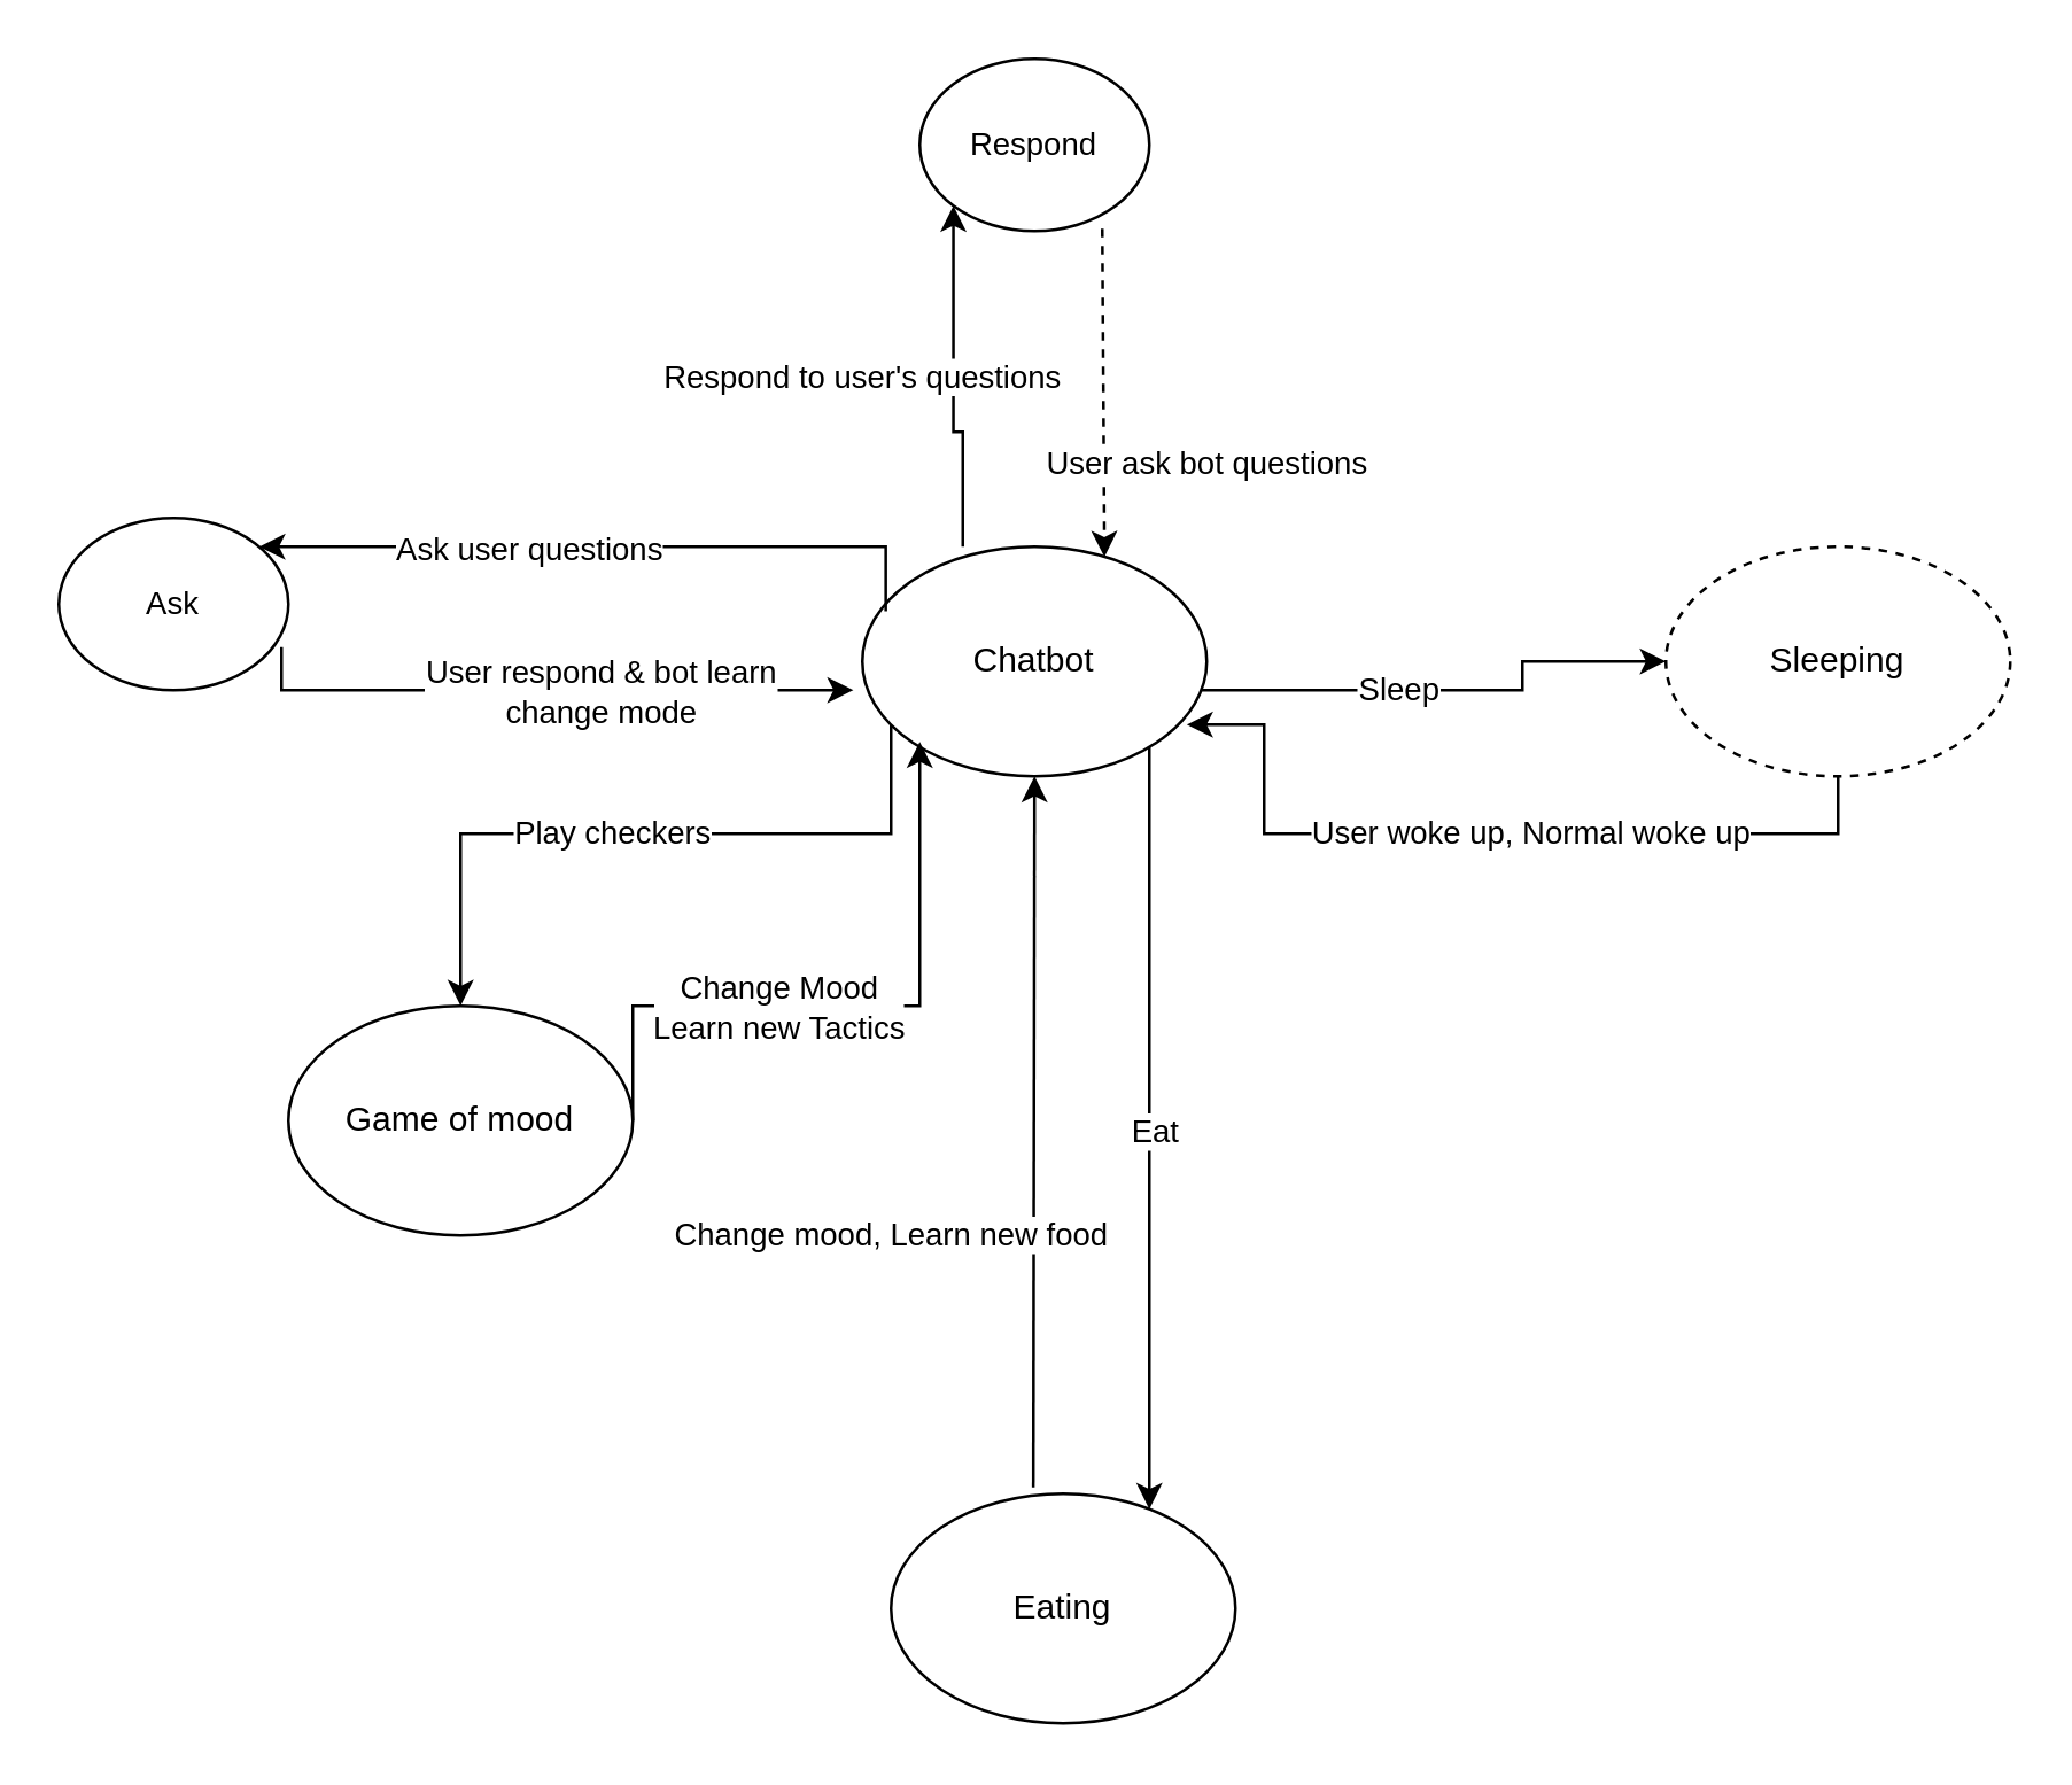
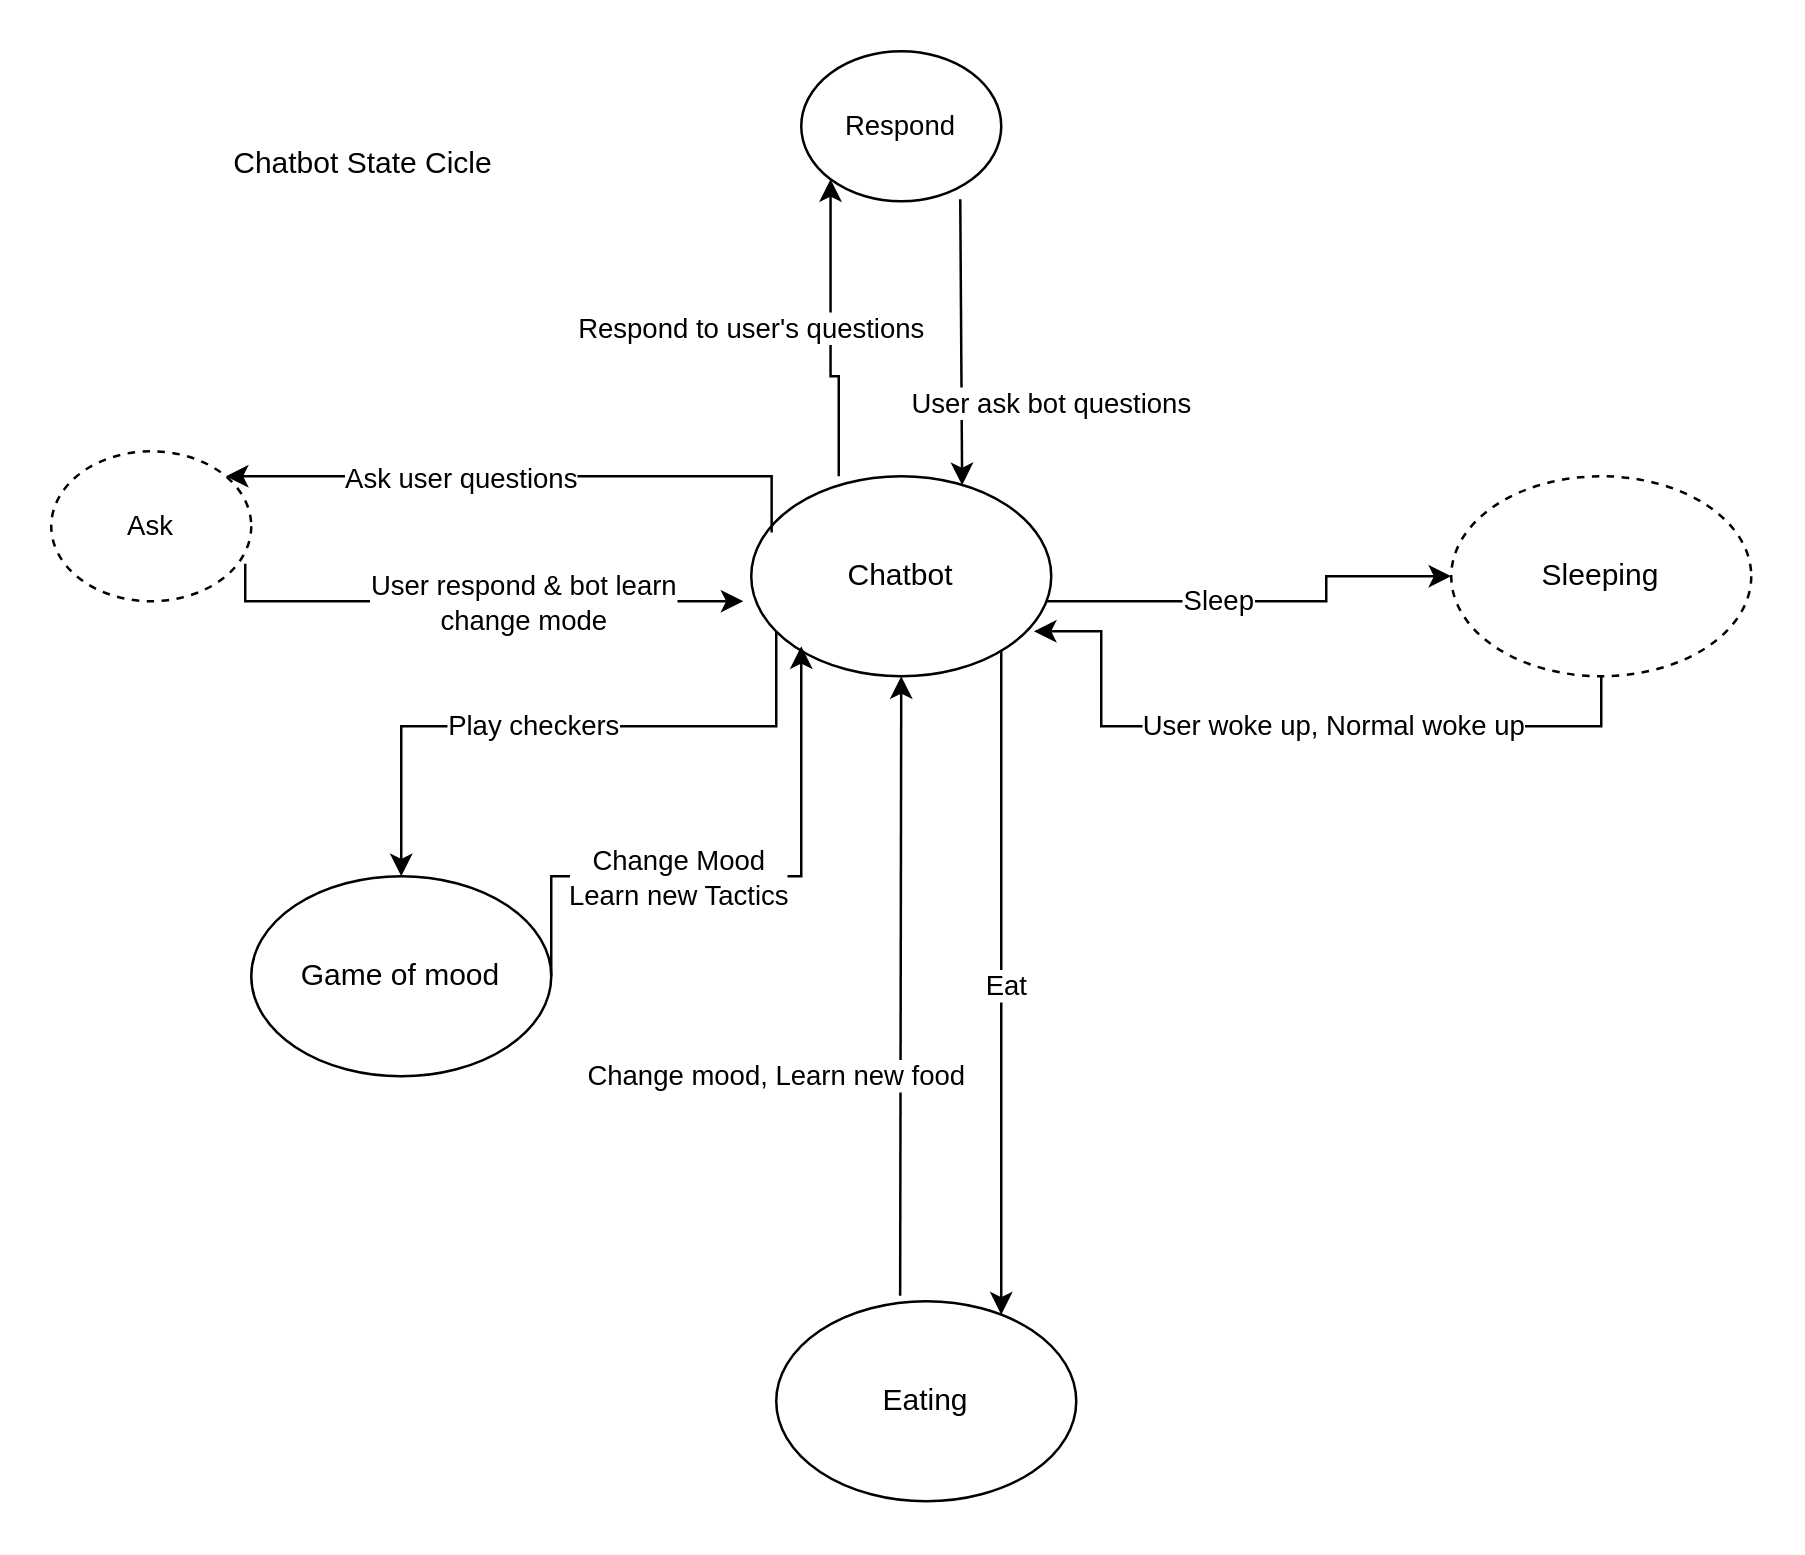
  <mxCell id="0" />
  <mxCell id="1" parent="0" />
  <mxCell id="2" value="Play checkers" style="edgeStyle=orthogonalEdgeStyle;rounded=0;orthogonalLoop=1;jettySize=auto;html=1;entryX=0.5;entryY=0;entryDx=0;entryDy=0;" parent="1" source="5" target="8" edge="1"><mxGeometry x="0.091" relative="1" as="geometry"><Array as="points"><mxPoint x="310" y="290" /><mxPoint x="160" y="290" /></Array><mxPoint as="offset" /></mxGeometry></mxCell>
  <mxCell id="3" value="Sleep" style="edgeStyle=orthogonalEdgeStyle;rounded=0;orthogonalLoop=1;jettySize=auto;html=1;exitX=1;exitY=1;exitDx=0;exitDy=0;entryX=0;entryY=0.5;entryDx=0;entryDy=0;" parent="1" source="5" target="11" edge="1"><mxGeometry relative="1" as="geometry"><Array as="points"><mxPoint x="402" y="240" /><mxPoint x="530" y="240" /><mxPoint x="530" y="230" /></Array></mxGeometry></mxCell>
  <mxCell id="4" value="Eat" style="edgeStyle=orthogonalEdgeStyle;rounded=0;orthogonalLoop=1;jettySize=auto;html=1;exitX=1;exitY=1;exitDx=0;exitDy=0;" parent="1" source="5" target="12" edge="1"><mxGeometry x="0.022" y="2" relative="1" as="geometry"><Array as="points"><mxPoint x="400" y="258" /></Array><mxPoint as="offset" /></mxGeometry></mxCell>
  <mxCell id="5" value="Chatbot" style="ellipse;whiteSpace=wrap;html=1;" parent="1" vertex="1"><mxGeometry x="300" y="190" width="120" height="80" as="geometry" /></mxCell>
  <mxCell id="6" style="edgeStyle=orthogonalEdgeStyle;rounded=0;orthogonalLoop=1;jettySize=auto;html=1;exitX=1;exitY=0.5;exitDx=0;exitDy=0;" parent="1" source="8" edge="1"><mxGeometry relative="1" as="geometry"><mxPoint x="320" y="258" as="targetPoint" /><Array as="points"><mxPoint x="220" y="350" /><mxPoint x="320" y="350" /></Array></mxGeometry></mxCell>
  <mxCell id="7" value="Change Mood&lt;br&gt;Learn new Tactics" style="edgeLabel;html=1;align=center;verticalAlign=middle;resizable=0;points=[];" parent="6" vertex="1" connectable="0"><mxGeometry x="-0.239" y="-1" relative="1" as="geometry"><mxPoint x="2" y="-1" as="offset" /></mxGeometry></mxCell>
  <mxCell id="8" value="Game of mood" style="ellipse;whiteSpace=wrap;html=1;" parent="1" vertex="1"><mxGeometry x="100" y="350" width="120" height="80" as="geometry" /></mxCell>
+ <mxCell id="9" value="Chatbot State Cicle" style="text;html=1;strokeColor=none;fillColor=none;align=center;verticalAlign=middle;whiteSpace=wrap;rounded=0;" parent="1" vertex="1"><mxGeometry x="60" y="40" width="170" height="50" as="geometry" /></mxCell>
  <mxCell id="10" value="User woke up, Normal woke up" style="edgeStyle=orthogonalEdgeStyle;rounded=0;orthogonalLoop=1;jettySize=auto;html=1;entryX=0.942;entryY=0.775;entryDx=0;entryDy=0;entryPerimeter=0;" parent="1" source="11" target="5" edge="1"><mxGeometry x="-0.106" relative="1" as="geometry"><Array as="points"><mxPoint x="640" y="290" /><mxPoint x="440" y="290" /><mxPoint x="440" y="252" /></Array><mxPoint as="offset" /></mxGeometry></mxCell>
  <mxCell id="11" value="Sleeping" style="ellipse;whiteSpace=wrap;html=1;dashed=1;" parent="1" vertex="1"><mxGeometry x="580" y="190" width="120" height="80" as="geometry" /></mxCell>
  <mxCell id="12" value="Eating" style="ellipse;whiteSpace=wrap;html=1;" parent="1" vertex="1"><mxGeometry x="310" y="520" width="120" height="80" as="geometry" /></mxCell>
- <mxCell id="13" value="&lt;span style=&quot;font-size: 11px ; background-color: rgb(255 , 255 , 255)&quot;&gt;Ask&lt;br&gt;&lt;/span&gt;" style="ellipse;whiteSpace=wrap;html=1;" vertex="1" parent="1"><mxGeometry x="20" y="180" width="80" height="60" as="geometry" /></mxCell>
+ <mxCell id="13" value="&lt;span style=&quot;font-size: 11px ; background-color: rgb(255 , 255 , 255)&quot;&gt;Ask&lt;br&gt;&lt;/span&gt;" style="ellipse;whiteSpace=wrap;html=1;dashed=1;" vertex="1" parent="1"><mxGeometry x="20" y="180" width="80" height="60" as="geometry" /></mxCell>
  <mxCell id="14" value="" style="edgeStyle=elbowEdgeStyle;elbow=vertical;endArrow=classic;html=1;rounded=0;exitX=0.97;exitY=0.75;exitDx=0;exitDy=0;exitPerimeter=0;entryX=-0.026;entryY=0.622;entryDx=0;entryDy=0;entryPerimeter=0;" edge="1" parent="1" source="13" target="5"><mxGeometry width="50" height="50" relative="1" as="geometry"><mxPoint x="120" y="270" as="sourcePoint" /><mxPoint x="290" y="240" as="targetPoint" /><Array as="points"><mxPoint x="100" y="240" /><mxPoint x="270" y="250" /><mxPoint x="270" y="260" /><mxPoint x="200" y="270" /></Array></mxGeometry></mxCell>
  <mxCell id="15" value="User respond &amp;amp; bot learn&lt;br&gt;change mode" style="edgeLabel;html=1;align=center;verticalAlign=middle;resizable=0;points=[];" vertex="1" connectable="0" parent="14"><mxGeometry x="-0.171" y="3" relative="1" as="geometry"><mxPoint x="37" y="3" as="offset" /></mxGeometry></mxCell>
  <mxCell id="16" value="" style="endArrow=classic;html=1;rounded=0;entryX=0.5;entryY=1;entryDx=0;entryDy=0;exitX=0.413;exitY=-0.027;exitDx=0;exitDy=0;exitPerimeter=0;" edge="1" parent="1" source="12" target="5"><mxGeometry width="50" height="50" relative="1" as="geometry"><mxPoint x="300" y="415" as="sourcePoint" /><mxPoint x="350" y="365" as="targetPoint" /></mxGeometry></mxCell>
  <mxCell id="17" value="Change mood, Learn new food" style="edgeLabel;html=1;align=center;verticalAlign=middle;resizable=0;points=[];" vertex="1" connectable="0" parent="16"><mxGeometry x="0.111" y="-2" relative="1" as="geometry"><mxPoint x="-52" y="50" as="offset" /></mxGeometry></mxCell>
  <mxCell id="18" value="" style="edgeStyle=elbowEdgeStyle;elbow=vertical;endArrow=classic;html=1;rounded=0;exitX=0.068;exitY=0.281;exitDx=0;exitDy=0;exitPerimeter=0;" edge="1" parent="1" source="5" target="13"><mxGeometry width="50" height="50" relative="1" as="geometry"><mxPoint x="300" y="230" as="sourcePoint" /><mxPoint x="110.8" y="190" as="targetPoint" /><Array as="points"><mxPoint x="210.8" y="190" /><mxPoint x="160" y="210" /></Array></mxGeometry></mxCell>
  <mxCell id="19" value="Ask user questions" style="edgeLabel;html=1;align=center;verticalAlign=middle;resizable=0;points=[];" vertex="1" connectable="0" parent="18"><mxGeometry x="0.142" y="2" relative="1" as="geometry"><mxPoint x="-9" y="-2" as="offset" /></mxGeometry></mxCell>
  <mxCell id="20" value="&lt;span style=&quot;font-size: 11px ; background-color: rgb(255 , 255 , 255)&quot;&gt;Respond&lt;br&gt;&lt;/span&gt;" style="ellipse;whiteSpace=wrap;html=1;" vertex="1" parent="1"><mxGeometry x="320" y="20" width="80" height="60" as="geometry" /></mxCell>
  <mxCell id="21" value="" style="edgeStyle=elbowEdgeStyle;elbow=vertical;endArrow=classic;html=1;rounded=0;entryX=0;entryY=1;entryDx=0;entryDy=0;" edge="1" parent="1" target="20"><mxGeometry width="50" height="50" relative="1" as="geometry"><mxPoint x="335" y="190" as="sourcePoint" /><mxPoint x="385" y="140" as="targetPoint" /><Array as="points"><mxPoint x="280" y="150" /><mxPoint x="310" y="130" /></Array></mxGeometry></mxCell>
  <mxCell id="22" value="Respond to user's questions" style="edgeLabel;html=1;align=center;verticalAlign=middle;resizable=0;points=[];" vertex="1" connectable="0" parent="21"><mxGeometry x="0.41" y="-1" relative="1" as="geometry"><mxPoint x="-33" y="23" as="offset" /></mxGeometry></mxCell>
- <mxCell id="23" value="" style="endArrow=classic;html=1;rounded=0;exitX=0.795;exitY=0.987;exitDx=0;exitDy=0;exitPerimeter=0;entryX=0.703;entryY=0.045;entryDx=0;entryDy=0;entryPerimeter=0;dashed=1;" edge="1" parent="1" source="20" target="5"><mxGeometry width="50" height="50" relative="1" as="geometry"><mxPoint x="410" y="130" as="sourcePoint" /><mxPoint x="460" y="80" as="targetPoint" /></mxGeometry></mxCell>
+ <mxCell id="23" value="" style="endArrow=classic;html=1;rounded=0;exitX=0.795;exitY=0.987;exitDx=0;exitDy=0;exitPerimeter=0;entryX=0.703;entryY=0.045;entryDx=0;entryDy=0;entryPerimeter=0;" edge="1" parent="1" source="20" target="5"><mxGeometry width="50" height="50" relative="1" as="geometry"><mxPoint x="410" y="130" as="sourcePoint" /><mxPoint x="460" y="80" as="targetPoint" /></mxGeometry></mxCell>
  <mxCell id="24" value="User ask bot questions" style="edgeLabel;html=1;align=center;verticalAlign=middle;resizable=0;points=[];" vertex="1" connectable="0" parent="23"><mxGeometry x="-0.406" y="1" relative="1" as="geometry"><mxPoint x="35" y="47" as="offset" /></mxGeometry></mxCell>
